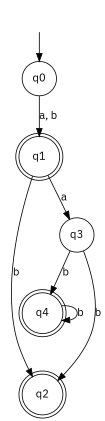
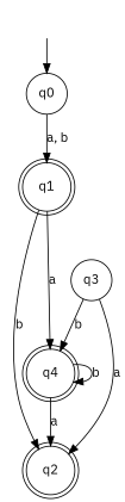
  digraph {
    fontname="IBM Plex Sans"
    node [fontname="IBM Plex Sans" shape=doublecircle]
    edge [fontname="IBM Plex Sans"]
    q1
    q2
    q4
    q3 [shape=circle]
    _nil [style=invis shape=""]
    q0 [shape=circle]
    q1 -> q2 [label=b]
-   q1 -> q3 [label=a]
+   q1 -> q4 [label=a]
+   q4 -> q2 [label=a]
    q4 -> q4 [label=b]
-   q3 -> q2 [label=b]
+   q3 -> q2 [label=a]
    q3 -> q4 [label=b]
    _nil -> q0
    q0 -> q1 [label="a, b"]
  }
